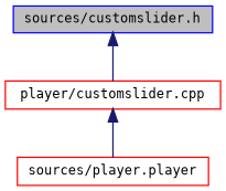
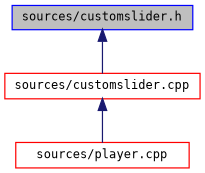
  digraph {
    fontname="DejaVu Sans Mono"
    node [color=red fillcolor=white fontname="DejaVu Sans Mono" fontsize=10 shape=record style=filled]
    edge [color=midnightblue dir=back fontname="DejaVu Sans Mono" fontsize=10 labelfontname=Helvetica labelfontsize=10 style=solid]
    n1 [color=blue fillcolor=grey75 fontcolor=black height=0.2 label="sources/customslider.h" width=0.4]
-   n2 [height=0.2 label="player/customslider.cpp" width=0.4]
-   n3 [height=0.2 label="sources/player.player" width=0.4]
+   n2 [height=0.2 label="sources/customslider.cpp" width=0.4]
+   n3 [height=0.2 label="sources/player.cpp" width=0.4]
    n1 -> n2
    n2 -> n3
  }
